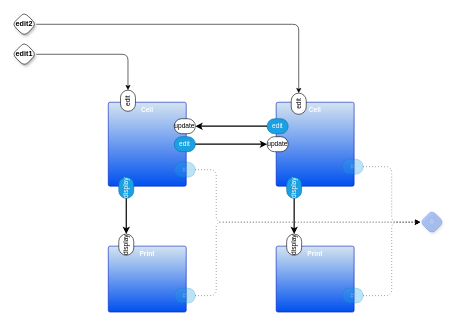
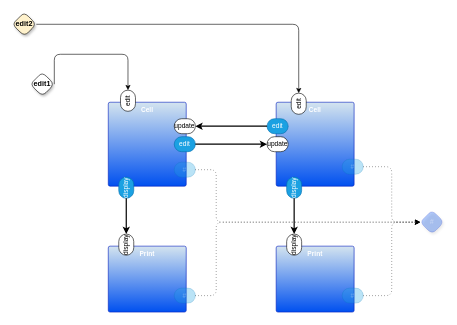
  <mxCell id="0" />
  <mxCell id="1" parent="0" />
  <mxCell id="2" style="edgeStyle=orthogonalEdgeStyle;shape=connector;curved=0;rounded=1;jumpStyle=gap;orthogonalLoop=1;jettySize=auto;html=1;exitX=1;exitY=0.5;exitDx=0;exitDy=0;exitPerimeter=0;entryX=1;entryY=0.5;entryDx=0;entryDy=0;entryPerimeter=0;strokeColor=default;strokeWidth=1;align=center;verticalAlign=middle;fontFamily=Helvetica;fontSize=11;fontColor=default;labelBackgroundColor=default;endArrow=classic;" parent="1" source="10" target="18" edge="1"><mxGeometry relative="1" as="geometry"><Array as="points"><mxPoint x="498" y="40" /></Array></mxGeometry></mxCell>
  <mxCell id="3" value="Cell" style="rounded=1;whiteSpace=wrap;html=1;sketch=0;container=1;recursiveResize=0;verticalAlign=top;arcSize=6;fontStyle=1;autosize=0;points=[];absoluteArcSize=1;shadow=0;strokeColor=#001DBC;fillColor=#D4E4EF;fontColor=#ffffff;fontFamily=Helvetica;fontSize=11;gradientColor=#0050EF;" parent="1" vertex="1"><mxGeometry x="180" y="170" width="130" height="140" as="geometry"><mxRectangle x="-98" y="-1230" width="99" height="26" as="alternateBounds" /></mxGeometry></mxCell>
  <mxCell id="4" value="#" style="rounded=1;whiteSpace=wrap;html=1;sketch=0;points=[[0,0.5,0,0,0],[1,0.5,0,0,0]];fillColor=#1ba1e2;fontColor=#ffffff;strokeColor=#006EAF;arcSize=50;fontFamily=Helvetica;fontSize=11;textOpacity=30;opacity=30;" parent="3" vertex="1"><mxGeometry x="110" y="100" width="35.25" height="25" as="geometry" /></mxCell>
  <mxCell id="5" value="display" style="rounded=1;whiteSpace=wrap;html=1;sketch=0;points=[[0,0.5,0,0,0],[1,0.5,0,0,0]];fillColor=#1ba1e2;fontColor=#ffffff;strokeColor=#006EAF;arcSize=50;fontFamily=Helvetica;fontSize=11;rotation=-90;" parent="3" vertex="1"><mxGeometry x="12.375" y="129.995" width="35.25" height="25" as="geometry" /></mxCell>
  <mxCell id="6" value="edit" style="rounded=1;whiteSpace=wrap;html=1;sketch=0;points=[[0,0.5,0,0,0],[1,0.5,0,0,0]];arcSize=50;fontFamily=Helvetica;fontSize=11;rotation=-90;" parent="3" vertex="1"><mxGeometry x="15.245" y="-14.995" width="35.25" height="25" as="geometry" /></mxCell>
  <mxCell id="7" value="update" style="rounded=1;whiteSpace=wrap;html=1;sketch=0;points=[[0,0.5,0,0,0],[1,0.5,0,0,0]];arcSize=50;fontFamily=Helvetica;fontSize=11;" parent="3" vertex="1"><mxGeometry x="110" y="27.5" width="35.25" height="25" as="geometry" /></mxCell>
  <mxCell id="8" value="edit" style="rounded=1;whiteSpace=wrap;html=1;sketch=0;points=[[0,0.5,0,0,0],[1,0.5,0,0,0]];fillColor=#1ba1e2;fontColor=#ffffff;strokeColor=#006EAF;arcSize=50;fontFamily=Helvetica;fontSize=11;" parent="3" vertex="1"><mxGeometry x="110" y="57.5" width="35.25" height="25" as="geometry" /></mxCell>
  <mxCell id="9" style="edgeStyle=orthogonalEdgeStyle;shape=connector;curved=0;rounded=1;orthogonalLoop=1;jettySize=auto;html=1;exitX=1;exitY=0.5;exitDx=0;exitDy=0;exitPerimeter=0;strokeColor=default;align=center;verticalAlign=middle;fontFamily=Helvetica;fontSize=11;fontColor=default;labelBackgroundColor=default;endArrow=classic;strokeWidth=1;jumpStyle=gap;entryX=1;entryY=0.5;entryDx=0;entryDy=0;entryPerimeter=0;" parent="1" source="32" target="6" edge="1"><mxGeometry relative="1" as="geometry"><Array as="points"><mxPoint x="213" y="90" /></Array></mxGeometry></mxCell>
- <mxCell id="10" value="edit2" style="rhombus;whiteSpace=wrap;html=1;rounded=1;fontStyle=1;glass=0;sketch=0;fontSize=12;points=[[0,0.5,0,0,0],[0.5,0,0,0,0],[0.5,1,0,0,0],[1,0.5,0,0,0]];shadow=1;fontFamily=Helvetica;fontColor=default;" parent="1" vertex="1"><mxGeometry x="20" y="20" width="40" height="40" as="geometry" /></mxCell>
+ <mxCell id="10" value="edit2" style="rhombus;whiteSpace=wrap;html=1;rounded=1;fontStyle=1;glass=0;sketch=0;fontSize=12;points=[[0,0.5,0,0,0],[0.5,0,0,0,0],[0.5,1,0,0,0],[1,0.5,0,0,0]];shadow=1;fontFamily=Helvetica;fontColor=default;fillColor=#fff2cc;" parent="1" vertex="1"><mxGeometry x="20" y="20" width="40" height="40" as="geometry" /></mxCell>
  <mxCell id="11" value="#" style="rhombus;whiteSpace=wrap;html=1;rounded=1;fillColor=#0050ef;fontColor=#ffffff;strokeColor=#001DBC;fontStyle=1;glass=0;sketch=0;fontSize=12;points=[[0,0.5,0,0,0],[0.5,0,0,0,0],[0.5,1,0,0,0],[1,0.5,0,0,0]];shadow=1;fontFamily=Helvetica;opacity=30;textOpacity=30;" parent="1" vertex="1"><mxGeometry x="700" y="350" width="40" height="40" as="geometry" /></mxCell>
  <mxCell id="12" value="Print" style="rounded=1;whiteSpace=wrap;html=1;sketch=0;container=1;recursiveResize=0;verticalAlign=top;arcSize=6;fontStyle=1;autosize=0;points=[];absoluteArcSize=1;shadow=0;strokeColor=#001DBC;fillColor=#D4E4EF;fontColor=#ffffff;fontFamily=Helvetica;fontSize=11;gradientColor=#0050EF;" parent="1" vertex="1"><mxGeometry x="180" y="410" width="130" height="110" as="geometry"><mxRectangle x="-98" y="-1230" width="99" height="26" as="alternateBounds" /></mxGeometry></mxCell>
  <mxCell id="13" value="#" style="rounded=1;whiteSpace=wrap;html=1;sketch=0;points=[[0,0.5,0,0,0],[1,0.5,0,0,0]];fillColor=#1ba1e2;fontColor=#ffffff;strokeColor=#006EAF;arcSize=50;fontFamily=Helvetica;fontSize=11;textOpacity=30;opacity=30;" parent="12" vertex="1"><mxGeometry x="110" y="70" width="35.25" height="25" as="geometry" /></mxCell>
  <mxCell id="14" value="display" style="rounded=1;whiteSpace=wrap;html=1;sketch=0;points=[[0,0.5,0,0,0],[1,0.5,0,0,0]];arcSize=50;fontFamily=Helvetica;fontSize=11;rotation=-90;" parent="12" vertex="1"><mxGeometry x="12.375" y="-15.005" width="35.25" height="25" as="geometry" /></mxCell>
  <mxCell id="15" style="edgeStyle=orthogonalEdgeStyle;rounded=1;orthogonalLoop=1;jettySize=auto;html=1;exitX=0;exitY=0.5;exitDx=0;exitDy=0;exitPerimeter=0;entryX=1;entryY=0.5;entryDx=0;entryDy=0;entryPerimeter=0;strokeWidth=2;curved=0;" parent="1" source="5" target="14" edge="1"><mxGeometry relative="1" as="geometry" /></mxCell>
  <mxCell id="16" value="Cell" style="rounded=1;whiteSpace=wrap;html=1;sketch=0;container=1;recursiveResize=0;verticalAlign=top;arcSize=6;fontStyle=1;autosize=0;points=[];absoluteArcSize=1;shadow=0;strokeColor=#001DBC;fillColor=#D4E4EF;fontColor=#ffffff;fontFamily=Helvetica;fontSize=11;gradientColor=#0050EF;" parent="1" vertex="1"><mxGeometry x="460" y="170" width="130" height="140" as="geometry"><mxRectangle x="-98" y="-1230" width="99" height="26" as="alternateBounds" /></mxGeometry></mxCell>
  <mxCell id="17" value="display" style="rounded=1;whiteSpace=wrap;html=1;sketch=0;points=[[0,0.5,0,0,0],[1,0.5,0,0,0]];fillColor=#1ba1e2;fontColor=#ffffff;strokeColor=#006EAF;arcSize=50;fontFamily=Helvetica;fontSize=11;rotation=-90;" parent="16" vertex="1"><mxGeometry x="12.365" y="129.995" width="35.25" height="25" as="geometry" /></mxCell>
  <mxCell id="18" value="edit" style="rounded=1;whiteSpace=wrap;html=1;sketch=0;points=[[0,0.5,0,0,0],[1,0.5,0,0,0]];arcSize=50;fontFamily=Helvetica;fontSize=11;rotation=-90;" parent="16" vertex="1"><mxGeometry x="20.005" y="-9.995" width="35.25" height="25" as="geometry" /></mxCell>
  <mxCell id="19" value="edit" style="rounded=1;whiteSpace=wrap;html=1;sketch=0;points=[[0,0.5,0,0,0],[1,0.5,0,0,0]];fillColor=#1ba1e2;fontColor=#ffffff;strokeColor=#006EAF;arcSize=50;fontFamily=Helvetica;fontSize=11;" parent="16" vertex="1"><mxGeometry x="-15.24" y="27.5" width="35.25" height="25" as="geometry" /></mxCell>
  <mxCell id="20" value="update" style="rounded=1;whiteSpace=wrap;html=1;sketch=0;points=[[0,0.5,0,0,0],[1,0.5,0,0,0]];arcSize=50;fontFamily=Helvetica;fontSize=11;" parent="16" vertex="1"><mxGeometry x="-15.24" y="57.5" width="35.25" height="25" as="geometry" /></mxCell>
  <mxCell id="21" value="#" style="rounded=1;whiteSpace=wrap;html=1;sketch=0;points=[[0,0.5,0,0,0],[1,0.5,0,0,0]];fillColor=#1ba1e2;fontColor=#ffffff;strokeColor=#006EAF;arcSize=50;fontFamily=Helvetica;fontSize=11;textOpacity=30;opacity=30;" parent="16" vertex="1"><mxGeometry x="110" y="95" width="35.25" height="25" as="geometry" /></mxCell>
  <mxCell id="22" value="Print" style="rounded=1;whiteSpace=wrap;html=1;sketch=0;container=1;recursiveResize=0;verticalAlign=top;arcSize=6;fontStyle=1;autosize=0;points=[];absoluteArcSize=1;shadow=0;strokeColor=#001DBC;fillColor=#D4E4EF;fontColor=#ffffff;fontFamily=Helvetica;fontSize=11;gradientColor=#0050EF;" parent="1" vertex="1"><mxGeometry x="460" y="410" width="130" height="110" as="geometry"><mxRectangle x="-98" y="-1230" width="99" height="26" as="alternateBounds" /></mxGeometry></mxCell>
  <mxCell id="23" value="#" style="rounded=1;whiteSpace=wrap;html=1;sketch=0;points=[[0,0.5,0,0,0],[1,0.5,0,0,0]];fillColor=#1ba1e2;fontColor=#ffffff;strokeColor=#006EAF;arcSize=50;fontFamily=Helvetica;fontSize=11;textOpacity=30;opacity=30;" parent="22" vertex="1"><mxGeometry x="110" y="70" width="35.25" height="25" as="geometry" /></mxCell>
  <mxCell id="24" value="display" style="rounded=1;whiteSpace=wrap;html=1;sketch=0;points=[[0,0.5,0,0,0],[1,0.5,0,0,0]];arcSize=50;fontFamily=Helvetica;fontSize=11;rotation=-90;" parent="22" vertex="1"><mxGeometry x="12.375" y="-15.005" width="35.25" height="25" as="geometry" /></mxCell>
  <mxCell id="25" style="edgeStyle=orthogonalEdgeStyle;rounded=1;orthogonalLoop=1;jettySize=auto;html=1;exitX=0;exitY=0.5;exitDx=0;exitDy=0;exitPerimeter=0;entryX=1;entryY=0.5;entryDx=0;entryDy=0;entryPerimeter=0;strokeWidth=2;curved=0;" parent="1" source="17" target="24" edge="1"><mxGeometry relative="1" as="geometry" /></mxCell>
  <mxCell id="26" style="edgeStyle=orthogonalEdgeStyle;rounded=1;orthogonalLoop=1;jettySize=auto;html=1;exitX=1;exitY=0.5;exitDx=0;exitDy=0;exitPerimeter=0;entryX=0;entryY=0.5;entryDx=0;entryDy=0;entryPerimeter=0;strokeWidth=2;curved=0;" parent="1" source="8" target="20" edge="1"><mxGeometry relative="1" as="geometry" /></mxCell>
  <mxCell id="27" style="edgeStyle=orthogonalEdgeStyle;rounded=1;orthogonalLoop=1;jettySize=auto;html=1;exitX=1;exitY=0.5;exitDx=0;exitDy=0;exitPerimeter=0;entryX=0;entryY=0.5;entryDx=0;entryDy=0;entryPerimeter=0;curved=0;dashed=1;dashPattern=1 4;" parent="1" source="21" target="11" edge="1"><mxGeometry relative="1" as="geometry" /></mxCell>
  <mxCell id="28" style="edgeStyle=orthogonalEdgeStyle;shape=connector;curved=0;rounded=1;orthogonalLoop=1;jettySize=auto;html=1;exitX=1;exitY=0.5;exitDx=0;exitDy=0;exitPerimeter=0;entryX=0;entryY=0.5;entryDx=0;entryDy=0;entryPerimeter=0;dashed=1;dashPattern=1 4;strokeColor=default;align=center;verticalAlign=middle;fontFamily=Helvetica;fontSize=11;fontColor=default;labelBackgroundColor=default;endArrow=classic;" parent="1" source="23" target="11" edge="1"><mxGeometry relative="1" as="geometry" /></mxCell>
  <mxCell id="29" style="edgeStyle=orthogonalEdgeStyle;shape=connector;curved=0;rounded=1;orthogonalLoop=1;jettySize=auto;html=1;entryX=0;entryY=0.5;entryDx=0;entryDy=0;entryPerimeter=0;dashed=1;dashPattern=1 4;strokeColor=default;align=center;verticalAlign=middle;fontFamily=Helvetica;fontSize=11;fontColor=default;labelBackgroundColor=default;endArrow=classic;" parent="1" source="4" target="11" edge="1"><mxGeometry relative="1" as="geometry"><Array as="points"><mxPoint x="360" y="283" /><mxPoint x="360" y="370" /></Array></mxGeometry></mxCell>
  <mxCell id="30" style="edgeStyle=orthogonalEdgeStyle;shape=connector;curved=0;rounded=1;orthogonalLoop=1;jettySize=auto;html=1;exitX=1;exitY=0.5;exitDx=0;exitDy=0;exitPerimeter=0;entryX=0;entryY=0.5;entryDx=0;entryDy=0;entryPerimeter=0;dashed=1;dashPattern=1 4;strokeColor=default;align=center;verticalAlign=middle;fontFamily=Helvetica;fontSize=11;fontColor=default;labelBackgroundColor=default;endArrow=classic;" parent="1" source="13" target="11" edge="1"><mxGeometry relative="1" as="geometry"><Array as="points"><mxPoint x="360" y="493" /><mxPoint x="360" y="370" /></Array></mxGeometry></mxCell>
  <mxCell id="31" style="edgeStyle=orthogonalEdgeStyle;shape=connector;curved=0;rounded=1;jumpStyle=arc;orthogonalLoop=1;jettySize=auto;html=1;exitX=0;exitY=0.5;exitDx=0;exitDy=0;exitPerimeter=0;entryX=1;entryY=0.5;entryDx=0;entryDy=0;entryPerimeter=0;strokeColor=default;strokeWidth=2;align=center;verticalAlign=middle;fontFamily=Helvetica;fontSize=11;fontColor=default;labelBackgroundColor=default;endArrow=classic;" parent="1" source="19" target="7" edge="1"><mxGeometry relative="1" as="geometry" /></mxCell>
- <mxCell id="32" value="edit1" style="rhombus;whiteSpace=wrap;html=1;rounded=1;fontStyle=1;glass=0;sketch=0;fontSize=12;points=[[0,0.5,0,0,0],[0.5,0,0,0,0],[0.5,1,0,0,0],[1,0.5,0,0,0]];shadow=1;fontFamily=Helvetica;fontColor=default;" vertex="1" parent="1"><mxGeometry x="20" y="70" width="40" height="40" as="geometry" /></mxCell>
+ <mxCell id="32" value="edit1" style="rhombus;whiteSpace=wrap;html=1;rounded=1;fontStyle=1;glass=0;sketch=0;fontSize=12;points=[[0,0.5,0,0,0],[0.5,0,0,0,0],[0.5,1,0,0,0],[1,0.5,0,0,0]];shadow=1;fontFamily=Helvetica;fontColor=default;" vertex="1" parent="1"><mxGeometry x="50" y="120" width="40" height="40" as="geometry" /></mxCell>
